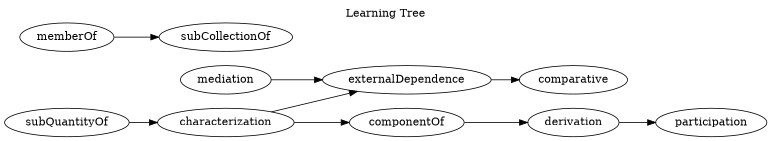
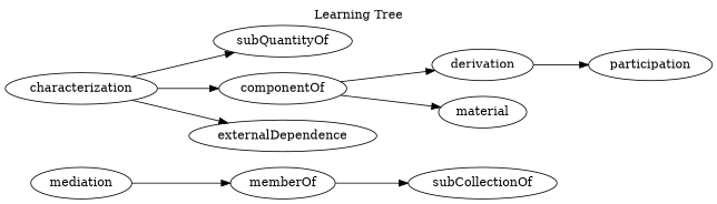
  strict digraph {
    label="Learning Tree"
    labeljust=c
    labelloc=t
    rankdir=LR
    mediation
    memberOf
    characterization
    subQuantityOf
    componentOf
    externalDependence
    subCollectionOf
    derivation
-   comparative
+   material
    participation
-   mediation -> externalDependence
+   mediation -> memberOf
    memberOf -> subCollectionOf
-   subQuantityOf -> characterization
+   characterization -> subQuantityOf
    characterization -> componentOf
    characterization -> externalDependence
    componentOf -> derivation
-   externalDependence -> comparative
+   componentOf -> material
    derivation -> participation
  }
